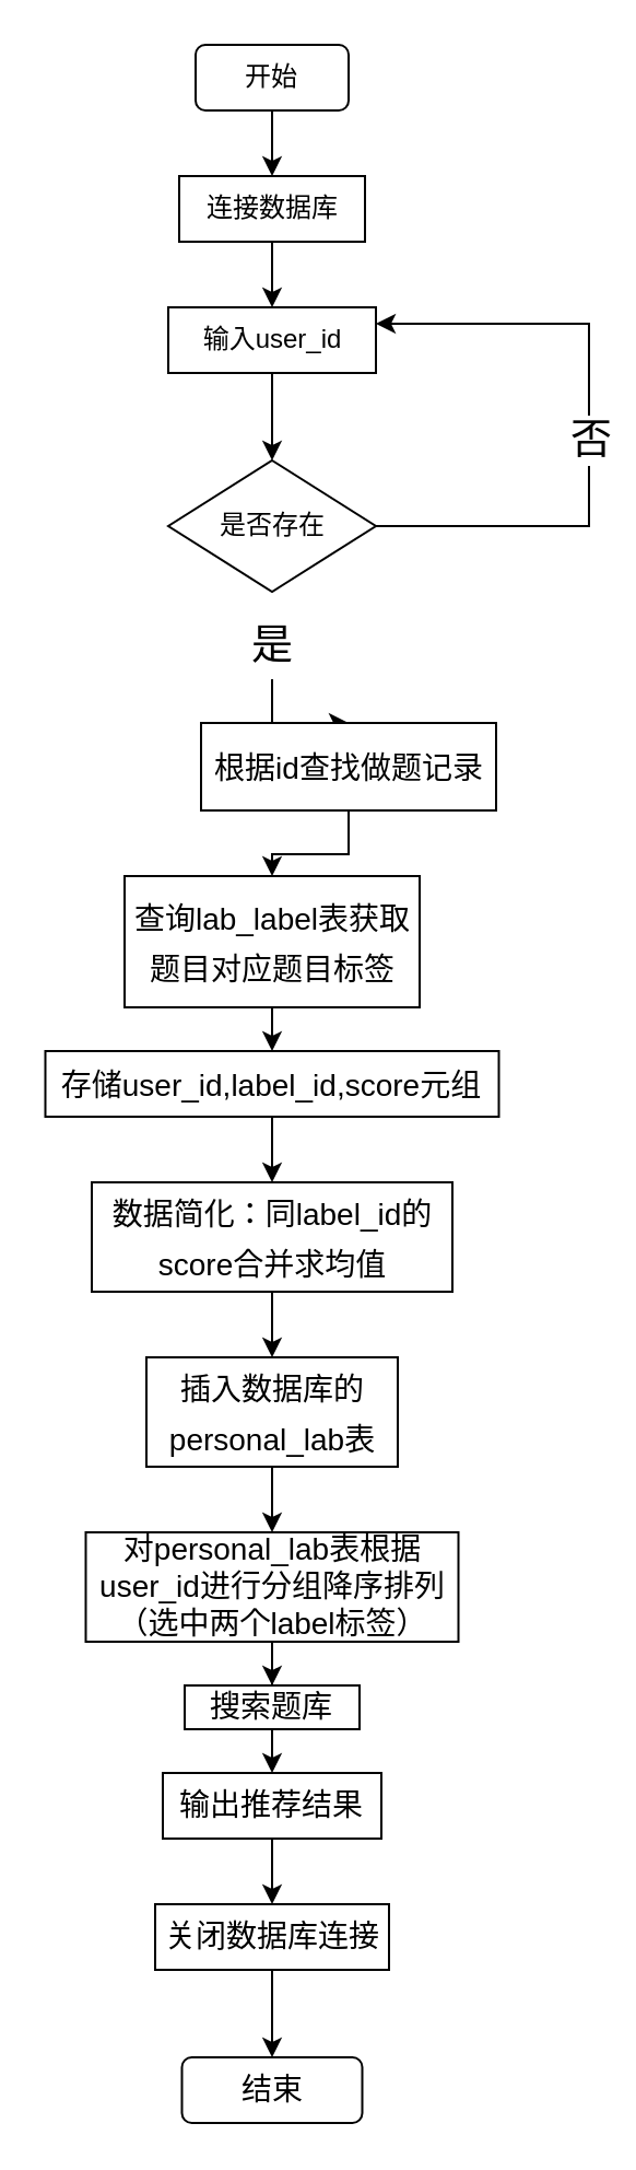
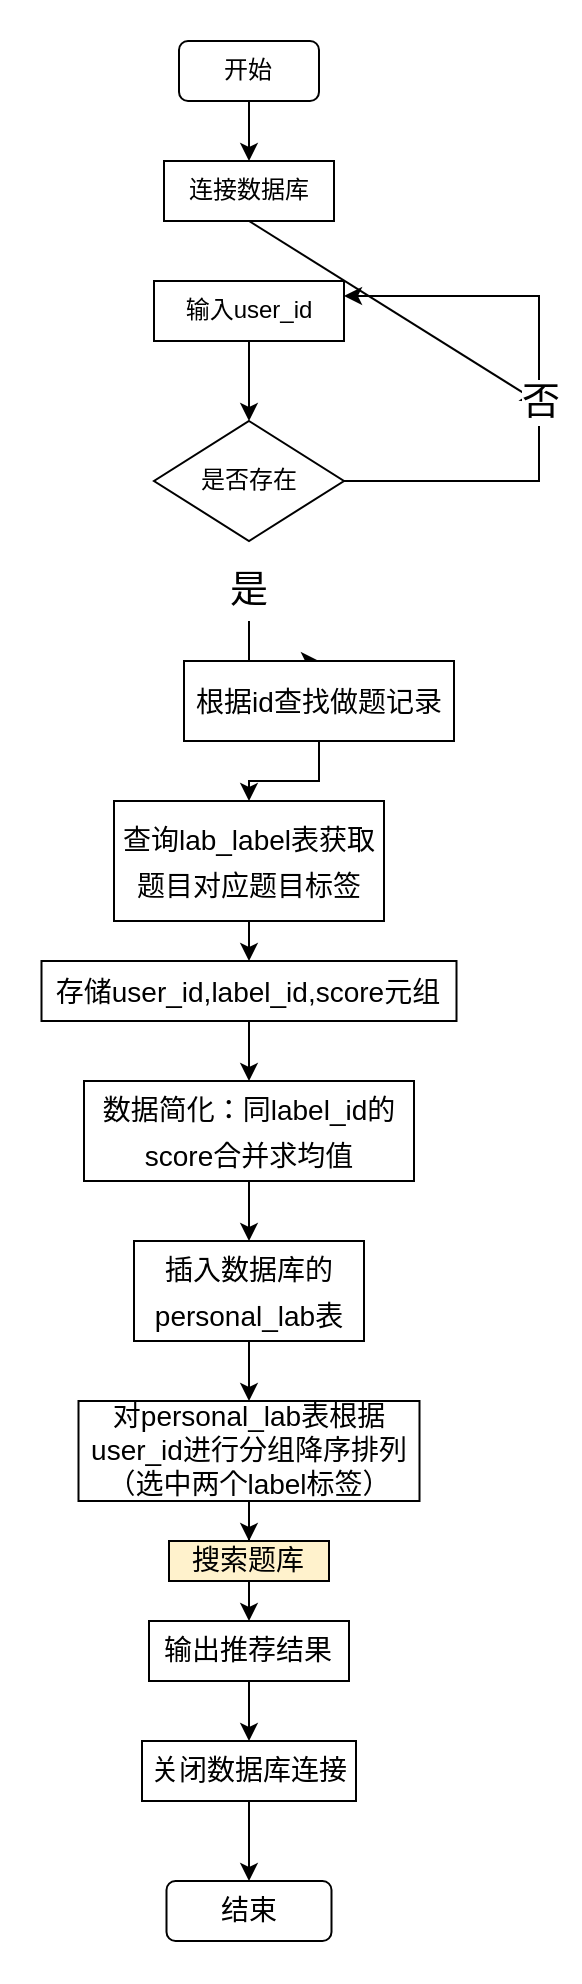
  <mxCell id="0" />
  <mxCell id="1" parent="0" />
  <mxCell id="2" style="edgeStyle=orthogonalEdgeStyle;rounded=0;orthogonalLoop=1;jettySize=auto;html=1;exitX=0.5;exitY=1;exitDx=0;exitDy=0;" edge="1" parent="1" source="3" target="5"><mxGeometry relative="1" as="geometry" /></mxCell>
  <mxCell id="3" value="开始" style="rounded=1;whiteSpace=wrap;html=1;" vertex="1" parent="1"><mxGeometry x="89" y="20" width="70" height="30" as="geometry" /></mxCell>
- <mxCell id="4" style="edgeStyle=orthogonalEdgeStyle;rounded=0;orthogonalLoop=1;jettySize=auto;html=1;exitX=0.5;exitY=1;exitDx=0;exitDy=0;entryX=0.5;entryY=0;entryDx=0;entryDy=0;" edge="1" parent="1" source="5" target="7"><mxGeometry relative="1" as="geometry" /></mxCell>
+ <mxCell id="4" style="edgeStyle=orthogonalEdgeStyle;rounded=0;orthogonalLoop=1;jettySize=auto;html=1;exitX=0.5;exitY=1;exitDx=0;exitDy=0;" edge="1" parent="1" source="5" target="12"><mxGeometry relative="1" as="geometry" /></mxCell>
  <mxCell id="5" value="连接数据库" style="rounded=0;whiteSpace=wrap;html=1;" vertex="1" parent="1"><mxGeometry x="81.5" y="80" width="85" height="30" as="geometry" /></mxCell>
  <mxCell id="6" style="edgeStyle=orthogonalEdgeStyle;rounded=0;orthogonalLoop=1;jettySize=auto;html=1;exitX=0.5;exitY=1;exitDx=0;exitDy=0;" edge="1" parent="1" source="7" target="11"><mxGeometry relative="1" as="geometry" /></mxCell>
  <mxCell id="7" value="&lt;span&gt;输入user_id&lt;/span&gt;" style="rounded=0;whiteSpace=wrap;html=1;" vertex="1" parent="1"><mxGeometry x="76.5" y="140" width="95" height="30" as="geometry" /></mxCell>
  <mxCell id="8" style="edgeStyle=orthogonalEdgeStyle;rounded=0;orthogonalLoop=1;jettySize=auto;html=1;entryX=0.5;entryY=1;entryDx=0;entryDy=0;" edge="1" parent="1" target="7"><mxGeometry relative="1" as="geometry"><mxPoint x="124" y="170" as="sourcePoint" /></mxGeometry></mxCell>
  <mxCell id="9" style="edgeStyle=orthogonalEdgeStyle;rounded=0;orthogonalLoop=1;jettySize=auto;html=1;exitX=1;exitY=0.5;exitDx=0;exitDy=0;entryX=1;entryY=0.25;entryDx=0;entryDy=0;" edge="1" parent="1" source="11" target="7"><mxGeometry relative="1" as="geometry"><Array as="points"><mxPoint x="269" y="240" /><mxPoint x="269" y="148" /></Array></mxGeometry></mxCell>
  <mxCell id="10" style="edgeStyle=orthogonalEdgeStyle;rounded=0;orthogonalLoop=1;jettySize=auto;html=1;exitX=0.5;exitY=1;exitDx=0;exitDy=0;entryX=0.5;entryY=0;entryDx=0;entryDy=0;startArrow=none;" edge="1" parent="1" source="15" target="14"><mxGeometry relative="1" as="geometry" /></mxCell>
  <mxCell id="11" value="是否存在" style="rhombus;whiteSpace=wrap;html=1;" vertex="1" parent="1"><mxGeometry x="76.5" y="210" width="95" height="60" as="geometry" /></mxCell>
  <mxCell id="12" value="否" style="edgeLabel;html=1;align=center;verticalAlign=middle;resizable=0;points=[];fontSize=19;" vertex="1" connectable="0" parent="1"><mxGeometry x="269" y="200.833" as="geometry" /></mxCell>
  <mxCell id="13" style="edgeStyle=orthogonalEdgeStyle;rounded=0;orthogonalLoop=1;jettySize=auto;html=1;exitX=0.5;exitY=1;exitDx=0;exitDy=0;entryX=0.5;entryY=0;entryDx=0;entryDy=0;" edge="1" parent="1" source="14" target="17"><mxGeometry relative="1" as="geometry" /></mxCell>
  <mxCell id="14" value="&lt;font style=&quot;font-size: 14px&quot;&gt;根据id查找做题记录&lt;/font&gt;" style="rounded=0;whiteSpace=wrap;html=1;fontSize=19;" vertex="1" parent="1"><mxGeometry x="91.5" y="330" width="135" height="40" as="geometry" /></mxCell>
  <mxCell id="15" value="是" style="text;html=1;align=center;verticalAlign=middle;resizable=0;points=[];autosize=1;strokeColor=none;fontSize=19;" vertex="1" parent="1"><mxGeometry x="109" y="280" width="30" height="30" as="geometry" /></mxCell>
  <mxCell id="16" style="edgeStyle=orthogonalEdgeStyle;rounded=0;orthogonalLoop=1;jettySize=auto;html=1;exitX=0.5;exitY=1;exitDx=0;exitDy=0;entryX=0.5;entryY=0;entryDx=0;entryDy=0;" edge="1" parent="1" source="17" target="19"><mxGeometry relative="1" as="geometry" /></mxCell>
  <mxCell id="17" value="&lt;font style=&quot;font-size: 14px&quot;&gt;查询lab_label表获取题目对应题目标签&lt;/font&gt;" style="rounded=0;whiteSpace=wrap;html=1;fontSize=19;" vertex="1" parent="1"><mxGeometry x="56.5" y="400" width="135" height="60" as="geometry" /></mxCell>
  <mxCell id="18" style="edgeStyle=orthogonalEdgeStyle;rounded=0;orthogonalLoop=1;jettySize=auto;html=1;exitX=0.5;exitY=1;exitDx=0;exitDy=0;" edge="1" parent="1" source="19" target="21"><mxGeometry relative="1" as="geometry" /></mxCell>
  <mxCell id="19" value="&lt;font style=&quot;font-size: 14px&quot;&gt;存储user_id,label_id,score元组&lt;/font&gt;" style="rounded=0;whiteSpace=wrap;html=1;fontSize=19;" vertex="1" parent="1"><mxGeometry x="20.25" y="480" width="207.5" height="30" as="geometry" /></mxCell>
  <mxCell id="20" style="edgeStyle=orthogonalEdgeStyle;rounded=0;orthogonalLoop=1;jettySize=auto;html=1;exitX=0.5;exitY=1;exitDx=0;exitDy=0;entryX=0.5;entryY=0;entryDx=0;entryDy=0;" edge="1" parent="1" source="21" target="23"><mxGeometry relative="1" as="geometry" /></mxCell>
  <mxCell id="21" value="&lt;font style=&quot;font-size: 14px&quot;&gt;数据简化：同label_id的score合并求均值&lt;/font&gt;" style="rounded=0;whiteSpace=wrap;html=1;fontSize=19;" vertex="1" parent="1"><mxGeometry x="41.5" y="540" width="165" height="50" as="geometry" /></mxCell>
  <mxCell id="22" style="edgeStyle=orthogonalEdgeStyle;rounded=0;orthogonalLoop=1;jettySize=auto;html=1;exitX=0.5;exitY=1;exitDx=0;exitDy=0;entryX=0.5;entryY=0;entryDx=0;entryDy=0;" edge="1" parent="1" source="23" target="25"><mxGeometry relative="1" as="geometry" /></mxCell>
  <mxCell id="23" value="&lt;font style=&quot;font-size: 14px&quot;&gt;插入数据库的personal_lab表&lt;/font&gt;" style="rounded=0;whiteSpace=wrap;html=1;fontSize=19;" vertex="1" parent="1"><mxGeometry x="66.5" y="620" width="115" height="50" as="geometry" /></mxCell>
  <mxCell id="24" style="edgeStyle=orthogonalEdgeStyle;rounded=0;orthogonalLoop=1;jettySize=auto;html=1;exitX=0.5;exitY=1;exitDx=0;exitDy=0;" edge="1" parent="1" source="25" target="27"><mxGeometry relative="1" as="geometry" /></mxCell>
  <mxCell id="25" value="对personal_lab表根据user_id进行分组降序排列（选中两个label标签）" style="rounded=0;whiteSpace=wrap;html=1;fontSize=14;" vertex="1" parent="1"><mxGeometry x="38.75" y="700" width="170.5" height="50" as="geometry" /></mxCell>
  <mxCell id="26" style="edgeStyle=orthogonalEdgeStyle;rounded=0;orthogonalLoop=1;jettySize=auto;html=1;exitX=0.5;exitY=1;exitDx=0;exitDy=0;entryX=0.5;entryY=0;entryDx=0;entryDy=0;" edge="1" parent="1" source="27" target="29"><mxGeometry relative="1" as="geometry" /></mxCell>
- <mxCell id="27" value="搜索题库" style="rounded=0;whiteSpace=wrap;html=1;fontSize=14;" vertex="1" parent="1"><mxGeometry x="84" y="770" width="80" height="20" as="geometry" /></mxCell>
+ <mxCell id="27" value="搜索题库" style="rounded=0;whiteSpace=wrap;html=1;fontSize=14;fillColor=#fff2cc;" vertex="1" parent="1"><mxGeometry x="84" y="770" width="80" height="20" as="geometry" /></mxCell>
  <mxCell id="28" style="edgeStyle=orthogonalEdgeStyle;rounded=0;orthogonalLoop=1;jettySize=auto;html=1;exitX=0.5;exitY=1;exitDx=0;exitDy=0;entryX=0.5;entryY=0;entryDx=0;entryDy=0;" edge="1" parent="1" source="29" target="31"><mxGeometry relative="1" as="geometry" /></mxCell>
  <mxCell id="29" value="输出推荐结果" style="rounded=0;whiteSpace=wrap;html=1;fontSize=14;" vertex="1" parent="1"><mxGeometry x="74" y="810" width="100" height="30" as="geometry" /></mxCell>
  <mxCell id="30" style="edgeStyle=orthogonalEdgeStyle;rounded=0;orthogonalLoop=1;jettySize=auto;html=1;exitX=0.5;exitY=1;exitDx=0;exitDy=0;entryX=0.5;entryY=0;entryDx=0;entryDy=0;" edge="1" parent="1" source="31" target="32"><mxGeometry relative="1" as="geometry" /></mxCell>
  <mxCell id="31" value="关闭数据库连接" style="rounded=0;whiteSpace=wrap;html=1;fontSize=14;" vertex="1" parent="1"><mxGeometry x="70.5" y="870" width="107" height="30" as="geometry" /></mxCell>
  <mxCell id="32" value="结束" style="rounded=1;whiteSpace=wrap;html=1;fontSize=14;" vertex="1" parent="1"><mxGeometry x="82.75" y="940" width="82.5" height="30" as="geometry" /></mxCell>
